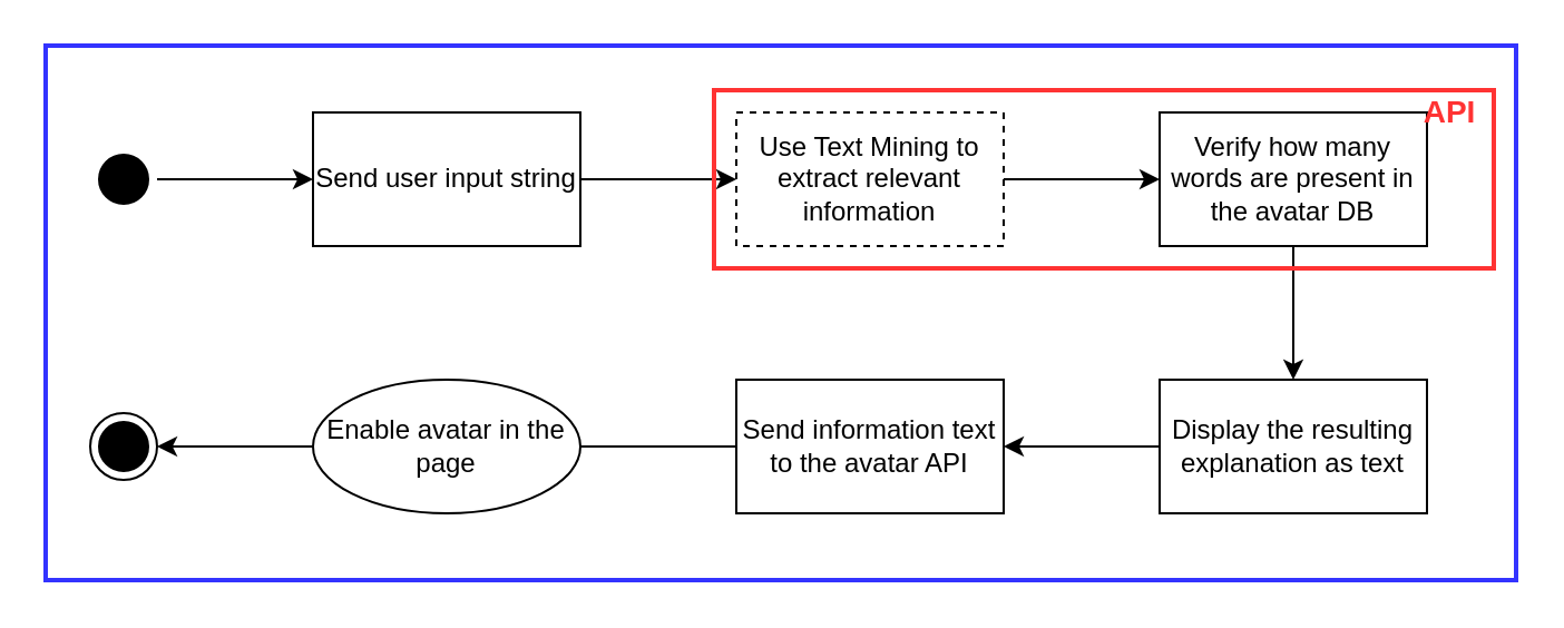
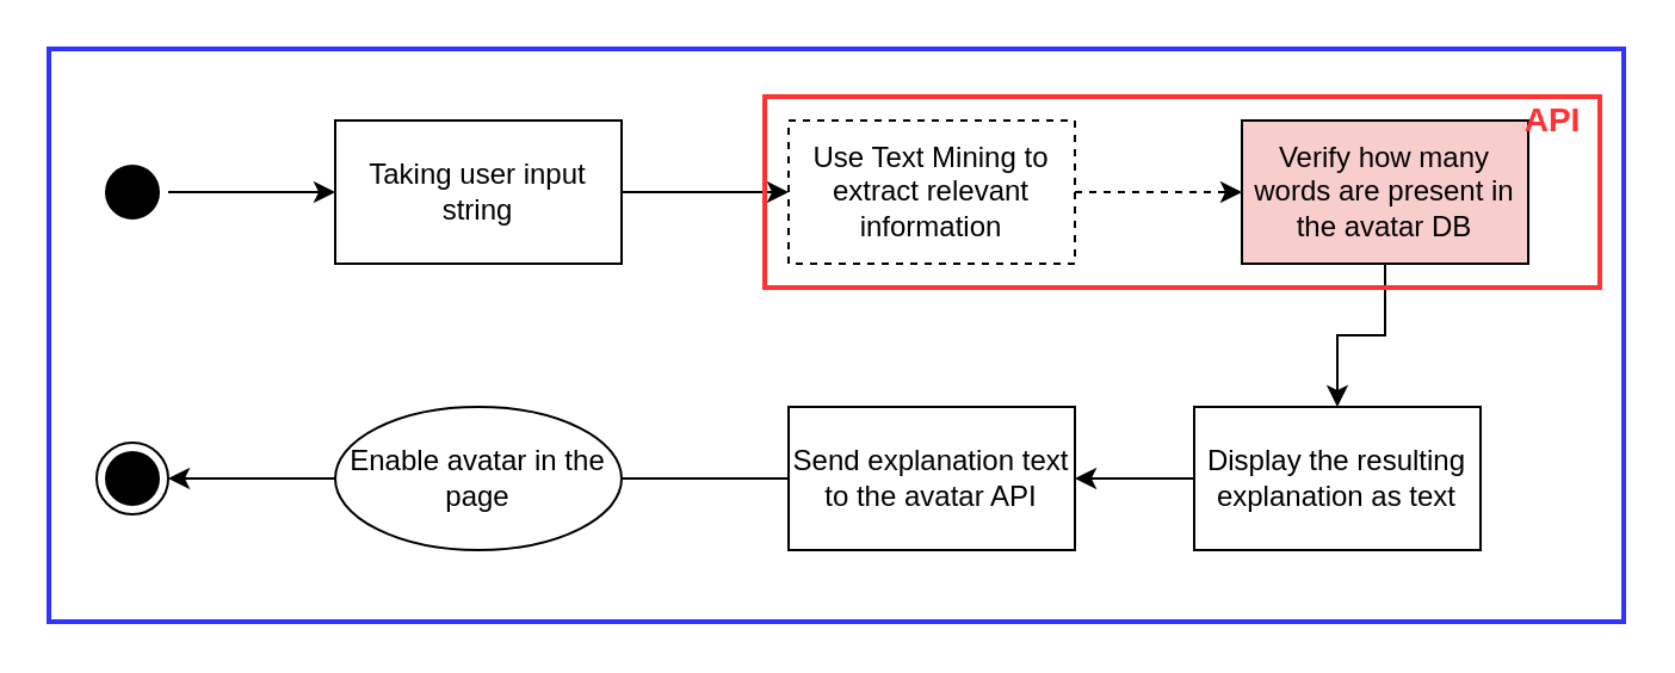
  <mxCell id="0" />
  <mxCell id="1" parent="0" />
  <mxCell id="2" value="" style="rounded=0;whiteSpace=wrap;html=1;strokeColor=#3333FF;strokeWidth=2;fillColor=none;" vertex="1" parent="1"><mxGeometry x="20" y="20" width="660" height="240" as="geometry" /></mxCell>
  <mxCell id="3" value="" style="edgeStyle=orthogonalEdgeStyle;rounded=0;orthogonalLoop=1;jettySize=auto;html=1;" parent="1" source="4" target="7" edge="1"><mxGeometry relative="1" as="geometry"><mxPoint x="55" y="160" as="targetPoint" /></mxGeometry></mxCell>
  <mxCell id="4" value="" style="ellipse;html=1;shape=startState;fillColor=#000000;strokeColor=#000000;" parent="1" vertex="1"><mxGeometry x="40" y="65" width="30" height="30" as="geometry" /></mxCell>
  <mxCell id="5" value="" style="ellipse;html=1;shape=endState;fillColor=#000000;strokeColor=#000000;" parent="1" vertex="1"><mxGeometry x="40" y="185" width="30" height="30" as="geometry" /></mxCell>
  <mxCell id="6" value="" style="edgeStyle=orthogonalEdgeStyle;rounded=0;orthogonalLoop=1;jettySize=auto;html=1;" parent="1" source="7" target="9" edge="1"><mxGeometry relative="1" as="geometry" /></mxCell>
- <mxCell id="7" value="Send user input string" style="rounded=0;whiteSpace=wrap;html=1;strokeColor=#000000;fillColor=#FFFFFF;" parent="1" vertex="1"><mxGeometry x="140" y="50" width="120" height="60" as="geometry" /></mxCell>
- <mxCell id="8" value="" style="edgeStyle=orthogonalEdgeStyle;rounded=0;orthogonalLoop=1;jettySize=auto;html=1;" parent="1" source="9" target="11" edge="1"><mxGeometry relative="1" as="geometry" /></mxCell>
+ <mxCell id="7" value="Taking user input string" style="rounded=0;whiteSpace=wrap;html=1;strokeColor=#000000;fillColor=#FFFFFF;" parent="1" vertex="1"><mxGeometry x="140" y="50" width="120" height="60" as="geometry" /></mxCell>
+ <mxCell id="8" value="" style="edgeStyle=orthogonalEdgeStyle;rounded=0;orthogonalLoop=1;jettySize=auto;html=1;dashed=1;" parent="1" source="9" target="11" edge="1"><mxGeometry relative="1" as="geometry" /></mxCell>
  <mxCell id="9" value="Use Text Mining to extract relevant information" style="rounded=0;whiteSpace=wrap;html=1;strokeColor=#000000;fillColor=#FFFFFF;dashed=1;" parent="1" vertex="1"><mxGeometry x="330" y="50" width="120" height="60" as="geometry" /></mxCell>
  <mxCell id="10" value="" style="edgeStyle=orthogonalEdgeStyle;rounded=0;orthogonalLoop=1;jettySize=auto;html=1;" parent="1" source="11" target="13" edge="1"><mxGeometry relative="1" as="geometry" /></mxCell>
- <mxCell id="11" value="Verify how many words are present in the avatar DB" style="rounded=0;whiteSpace=wrap;html=1;strokeColor=#000000;fillColor=#FFFFFF;" parent="1" vertex="1"><mxGeometry x="520" y="50" width="120" height="60" as="geometry" /></mxCell>
+ <mxCell id="11" value="Verify how many words are present in the avatar DB" style="rounded=0;whiteSpace=wrap;html=1;strokeColor=#000000;fillColor=#f8cecc;" parent="1" vertex="1"><mxGeometry x="520" y="50" width="120" height="60" as="geometry" /></mxCell>
  <mxCell id="12" value="" style="edgeStyle=orthogonalEdgeStyle;rounded=0;orthogonalLoop=1;jettySize=auto;html=1;" parent="1" source="13" target="15" edge="1"><mxGeometry relative="1" as="geometry" /></mxCell>
- <mxCell id="13" value="Display the resulting explanation as text" style="rounded=0;whiteSpace=wrap;html=1;strokeColor=#000000;fillColor=#FFFFFF;" parent="1" vertex="1"><mxGeometry x="520" y="170" width="120" height="60" as="geometry" /></mxCell>
+ <mxCell id="13" value="Display the resulting explanation as text" style="rounded=0;whiteSpace=wrap;html=1;strokeColor=#000000;fillColor=#FFFFFF;" parent="1" vertex="1"><mxGeometry x="500" y="170" width="120" height="60" as="geometry" /></mxCell>
  <mxCell id="14" value="" style="edgeStyle=orthogonalEdgeStyle;rounded=0;orthogonalLoop=1;jettySize=auto;html=1;endArrow=none;" parent="1" source="15" target="17" edge="1"><mxGeometry relative="1" as="geometry" /></mxCell>
- <mxCell id="15" value="Send information text to the avatar API" style="rounded=0;whiteSpace=wrap;html=1;strokeColor=#000000;fillColor=#FFFFFF;" parent="1" vertex="1"><mxGeometry x="330" y="170" width="120" height="60" as="geometry" /></mxCell>
+ <mxCell id="15" value="Send explanation text to the avatar API" style="rounded=0;whiteSpace=wrap;html=1;strokeColor=#000000;fillColor=#FFFFFF;" parent="1" vertex="1"><mxGeometry x="330" y="170" width="120" height="60" as="geometry" /></mxCell>
  <mxCell id="16" style="edgeStyle=orthogonalEdgeStyle;rounded=0;orthogonalLoop=1;jettySize=auto;html=1;" parent="1" source="17" target="5" edge="1"><mxGeometry relative="1" as="geometry" /></mxCell>
  <mxCell id="17" value="Enable avatar in the page" style="ellipse;whiteSpace=wrap;html=1;strokeColor=#000000;fillColor=#FFFFFF;" parent="1" vertex="1"><mxGeometry x="140" y="170" width="120" height="60" as="geometry" /></mxCell>
  <mxCell id="18" value="" style="rounded=0;whiteSpace=wrap;html=1;fillColor=none;strokeWidth=2;strokeColor=#FF3333;" vertex="1" parent="1"><mxGeometry x="320" y="40" width="350" height="80" as="geometry" /></mxCell>
  <mxCell id="19" value="&lt;b&gt;&lt;font style=&quot;font-size: 14px&quot; color=&quot;#ff3333&quot;&gt;API&lt;/font&gt;&lt;/b&gt;" style="text;html=1;align=center;verticalAlign=middle;resizable=0;points=[];autosize=1;" vertex="1" parent="1"><mxGeometry x="630" y="40" width="40" height="20" as="geometry" /></mxCell>
